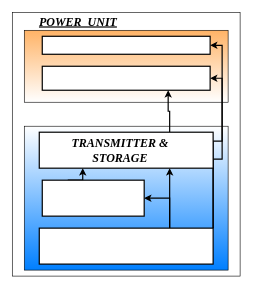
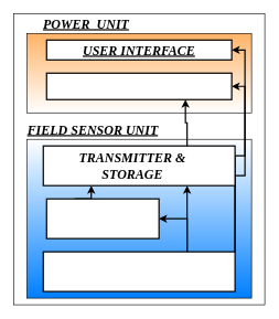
  <mxCell id="0" />
  <mxCell id="1" parent="0" />
  <mxCell id="2" value="" style="rounded=0;whiteSpace=wrap;html=1;" vertex="1" parent="1"><mxGeometry x="20" y="20" width="380" height="440" as="geometry" /></mxCell>
  <mxCell id="3" value="" style="rounded=0;whiteSpace=wrap;html=1;gradientColor=#FFFFFF;gradientDirection=north;fillColor=#007FFF;" vertex="1" parent="1"><mxGeometry x="40" y="210" width="340" height="240" as="geometry" /></mxCell>
  <mxCell id="4" value="" style="rounded=0;whiteSpace=wrap;html=1;gradientColor=#FFFFFF;fillColor=#FFB366;" vertex="1" parent="1"><mxGeometry x="40" y="50" width="340" height="120" as="geometry" /></mxCell>
  <mxCell id="5" style="edgeStyle=orthogonalEdgeStyle;rounded=0;orthogonalLoop=1;jettySize=auto;html=1;exitX=0.75;exitY=0;exitDx=0;exitDy=0;entryX=1;entryY=0.5;entryDx=0;entryDy=0;strokeWidth=2;" edge="1" parent="1" source="9" target="11"><mxGeometry relative="1" as="geometry" /></mxCell>
  <mxCell id="6" style="edgeStyle=orthogonalEdgeStyle;rounded=0;orthogonalLoop=1;jettySize=auto;html=1;exitX=0.75;exitY=0;exitDx=0;exitDy=0;entryX=0.75;entryY=1;entryDx=0;entryDy=0;strokeWidth=2;" edge="1" parent="1" source="9" target="15"><mxGeometry relative="1" as="geometry" /></mxCell>
  <mxCell id="7" style="edgeStyle=orthogonalEdgeStyle;rounded=0;orthogonalLoop=1;jettySize=auto;html=1;exitX=1;exitY=0;exitDx=0;exitDy=0;entryX=1;entryY=0.5;entryDx=0;entryDy=0;strokeWidth=2;" edge="1" parent="1" source="9" target="13"><mxGeometry relative="1" as="geometry" /></mxCell>
  <mxCell id="8" style="edgeStyle=orthogonalEdgeStyle;rounded=0;orthogonalLoop=1;jettySize=auto;html=1;exitX=1;exitY=0;exitDx=0;exitDy=0;entryX=1;entryY=0.5;entryDx=0;entryDy=0;strokeWidth=2;" edge="1" parent="1" source="9" target="12"><mxGeometry relative="1" as="geometry" /></mxCell>
  <mxCell id="9" value="" style="rounded=0;whiteSpace=wrap;html=1;strokeWidth=2;" vertex="1" parent="1"><mxGeometry x="65" y="380" width="290" height="60" as="geometry" /></mxCell>
  <mxCell id="10" style="edgeStyle=orthogonalEdgeStyle;rounded=0;orthogonalLoop=1;jettySize=auto;html=1;exitX=0.25;exitY=0;exitDx=0;exitDy=0;entryX=0.25;entryY=1;entryDx=0;entryDy=0;strokeWidth=2;" edge="1" parent="1" source="11" target="15"><mxGeometry relative="1" as="geometry" /></mxCell>
  <mxCell id="11" value="" style="rounded=0;whiteSpace=wrap;html=1;strokeWidth=2;" vertex="1" parent="1"><mxGeometry x="70" y="300" width="170" height="60" as="geometry" /></mxCell>
  <mxCell id="12" value="" style="rounded=0;whiteSpace=wrap;html=1;strokeWidth=2;" vertex="1" parent="1"><mxGeometry x="70" y="110" width="280" height="40" as="geometry" /></mxCell>
  <mxCell id="13" value="" style="rounded=0;whiteSpace=wrap;html=1;strokeWidth=2;" vertex="1" parent="1"><mxGeometry x="70" y="60" width="280" height="30" as="geometry" /></mxCell>
  <mxCell id="14" style="edgeStyle=orthogonalEdgeStyle;rounded=0;orthogonalLoop=1;jettySize=auto;html=1;exitX=0.75;exitY=0;exitDx=0;exitDy=0;entryX=0.75;entryY=1;entryDx=0;entryDy=0;strokeWidth=2;" edge="1" parent="1" source="15" target="12"><mxGeometry relative="1" as="geometry" /></mxCell>
  <mxCell id="15" value="" style="rounded=0;whiteSpace=wrap;html=1;strokeWidth=2;" vertex="1" parent="1"><mxGeometry x="65" y="220" width="290" height="60" as="geometry" /></mxCell>
  <mxCell id="16" value="&lt;font face=&quot;Times New Roman&quot; style=&quot;font-size: 20px;&quot;&gt;&lt;i style=&quot;font-size: 20px;&quot;&gt;&lt;b style=&quot;font-size: 20px;&quot;&gt;TRANSMITTER &amp;amp; STORAGE&lt;/b&gt;&lt;br style=&quot;font-size: 20px;&quot;&gt;&lt;/i&gt;&lt;/font&gt;" style="text;html=1;align=center;verticalAlign=middle;whiteSpace=wrap;rounded=0;fontSize=20;" vertex="1" parent="1"><mxGeometry x="70" y="230" width="260" height="40" as="geometry" /></mxCell>
+ <mxCell id="17" value="USER INTERFACE" style="text;html=1;align=center;verticalAlign=middle;whiteSpace=wrap;rounded=0;fontStyle=7;fontFamily=Times New Roman;fontSize=20;" vertex="1" parent="1"><mxGeometry x="105" y="60" width="210" height="30" as="geometry" /></mxCell>
  <mxCell id="18" value="POWER&amp;nbsp; UNIT" style="text;html=1;align=center;verticalAlign=middle;whiteSpace=wrap;rounded=0;fontFamily=Times New Roman;fontSize=20;fontStyle=7" vertex="1" parent="1"><mxGeometry x="40" y="20" width="180" height="30" as="geometry" /></mxCell>
+ <mxCell id="19" value="FIELD SENSOR UNIT" style="text;html=1;align=center;verticalAlign=middle;whiteSpace=wrap;rounded=0;fontFamily=Times New Roman;fontSize=20;fontStyle=7" vertex="1" parent="1"><mxGeometry x="40" y="180" width="200" height="30" as="geometry" /></mxCell>
